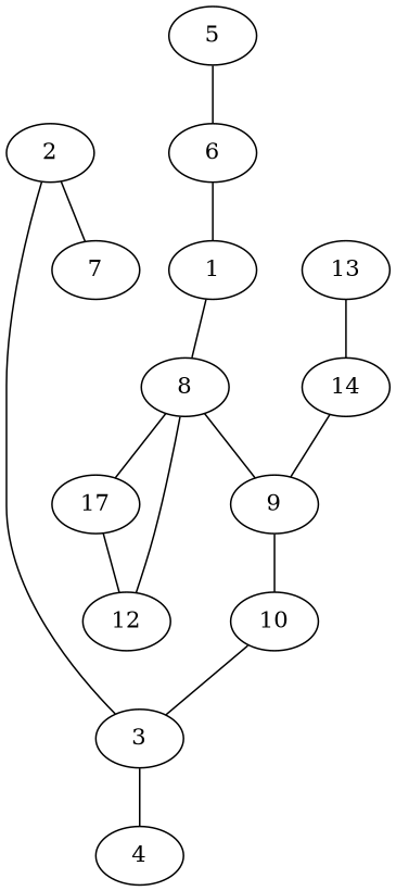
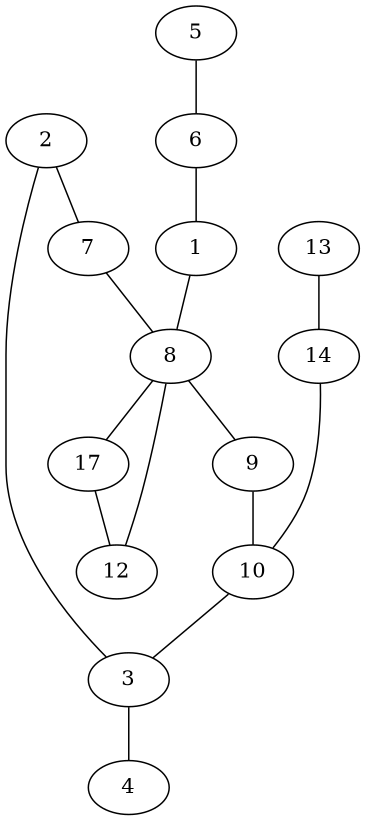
  graph {
    1
    8
    2
    3
    7
    4
    5
    6
    9
    n10 [label=17]
    10
    12
    13
    14
    1 -- 8
    8 -- 9
    8 -- n10
    2 -- 3
    2 -- 7
    3 -- 4
+   7 -- 8
    5 -- 6
    6 -- 1
    9 -- 10
    n10 -- 12
    10 -- 3
    12 -- 8
    13 -- 14
-   14 -- 9
+   14 -- 10
  }
